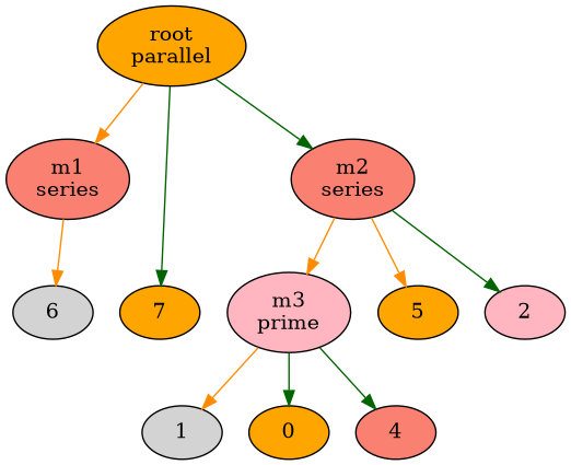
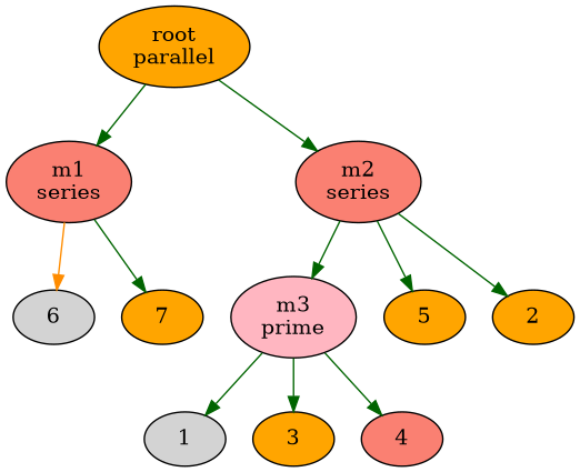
  digraph {
    node [fillcolor=orange style=filled]
    edge [color=darkgreen]
    root [label="\N\nparallel"]
    m1 [fillcolor=salmon label="\N\nseries"]
    m2 [fillcolor=salmon label="\N\nseries"]
    7
    6 [fillcolor=lightgrey]
    m3 [fillcolor=lightpink label="\N\nprime"]
    5
-   2 [fillcolor=lightpink]
+   2
    1 [fillcolor=lightgrey]
-   3 [label=0]
+   3
    4 [fillcolor=salmon]
-   root -> m1 [color=darkorange]
+   root -> m1
    root -> m2
-   root -> 7
+   m1 -> 7
    m1 -> 6 [color=darkorange]
-   m2 -> m3 [color=darkorange]
-   m2 -> 5 [color=darkorange]
+   m2 -> m3
+   m2 -> 5
    m2 -> 2
-   m3 -> 1 [color=darkorange]
+   m3 -> 1
    m3 -> 3
    m3 -> 4
  }
